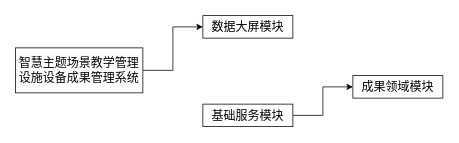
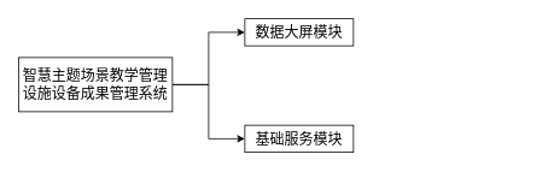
  <mxCell id="0" />
  <mxCell id="1" parent="0" />
  <mxCell id="2" style="edgeStyle=orthogonalEdgeStyle;rounded=0;orthogonalLoop=1;jettySize=auto;html=1;exitX=1;exitY=0.5;exitDx=0;exitDy=0;entryX=0;entryY=0.5;entryDx=0;entryDy=0;" edge="1" parent="1" source="4" target="5"><mxGeometry relative="1" as="geometry" /></mxCell>
+ <mxCell id="3" style="edgeStyle=orthogonalEdgeStyle;rounded=0;orthogonalLoop=1;jettySize=auto;html=1;exitX=1;exitY=0.5;exitDx=0;exitDy=0;entryX=0;entryY=0.5;entryDx=0;entryDy=0;" edge="1" parent="1" source="4" target="7"><mxGeometry relative="1" as="geometry" /></mxCell>
  <mxCell id="4" value="&lt;span style=&quot;font-family: 宋体;&quot;&gt;&lt;font style=&quot;font-size: 16px;&quot;&gt;智慧主题场景教学管理设施设备成果管理系统&lt;/font&gt;&lt;/span&gt;" style="rounded=0;whiteSpace=wrap;html=1;fontSize=10;" vertex="1" parent="1"><mxGeometry x="20" y="63" width="170" height="60" as="geometry" /></mxCell>
  <mxCell id="5" value="&lt;span style=&quot;font-family: 宋体; font-size: 16px;&quot;&gt;&lt;font style=&quot;font-size: 16px;&quot;&gt;数据大屏模块&lt;/font&gt;&lt;/span&gt;" style="rounded=0;whiteSpace=wrap;html=1;fontSize=16;" vertex="1" parent="1"><mxGeometry x="270" y="20" width="120" height="30" as="geometry" /></mxCell>
- <mxCell id="6" style="edgeStyle=orthogonalEdgeStyle;rounded=0;orthogonalLoop=1;jettySize=auto;html=1;exitX=1;exitY=0.5;exitDx=0;exitDy=0;entryX=0;entryY=0.5;entryDx=0;entryDy=0;" edge="1" parent="1" source="7" target="8"><mxGeometry relative="1" as="geometry" /></mxCell>
  <mxCell id="7" value="&lt;span style=&quot;font-family: 宋体; font-size: 16px;&quot;&gt;&lt;font style=&quot;font-size: 16px;&quot;&gt;基础服务模块&lt;/font&gt;&lt;/span&gt;" style="rounded=0;whiteSpace=wrap;html=1;fontSize=16;" vertex="1" parent="1"><mxGeometry x="270" y="138" width="120" height="30" as="geometry" /></mxCell>
- <mxCell id="8" value="&lt;span style=&quot;font-family: 宋体; font-size: 16px;&quot;&gt;&lt;font style=&quot;font-size: 16px;&quot;&gt;成果领域模块&lt;/font&gt;&lt;/span&gt;" style="rounded=0;whiteSpace=wrap;html=1;fontSize=16;" vertex="1" parent="1"><mxGeometry x="470" y="100" width="120" height="30" as="geometry" /></mxCell>
